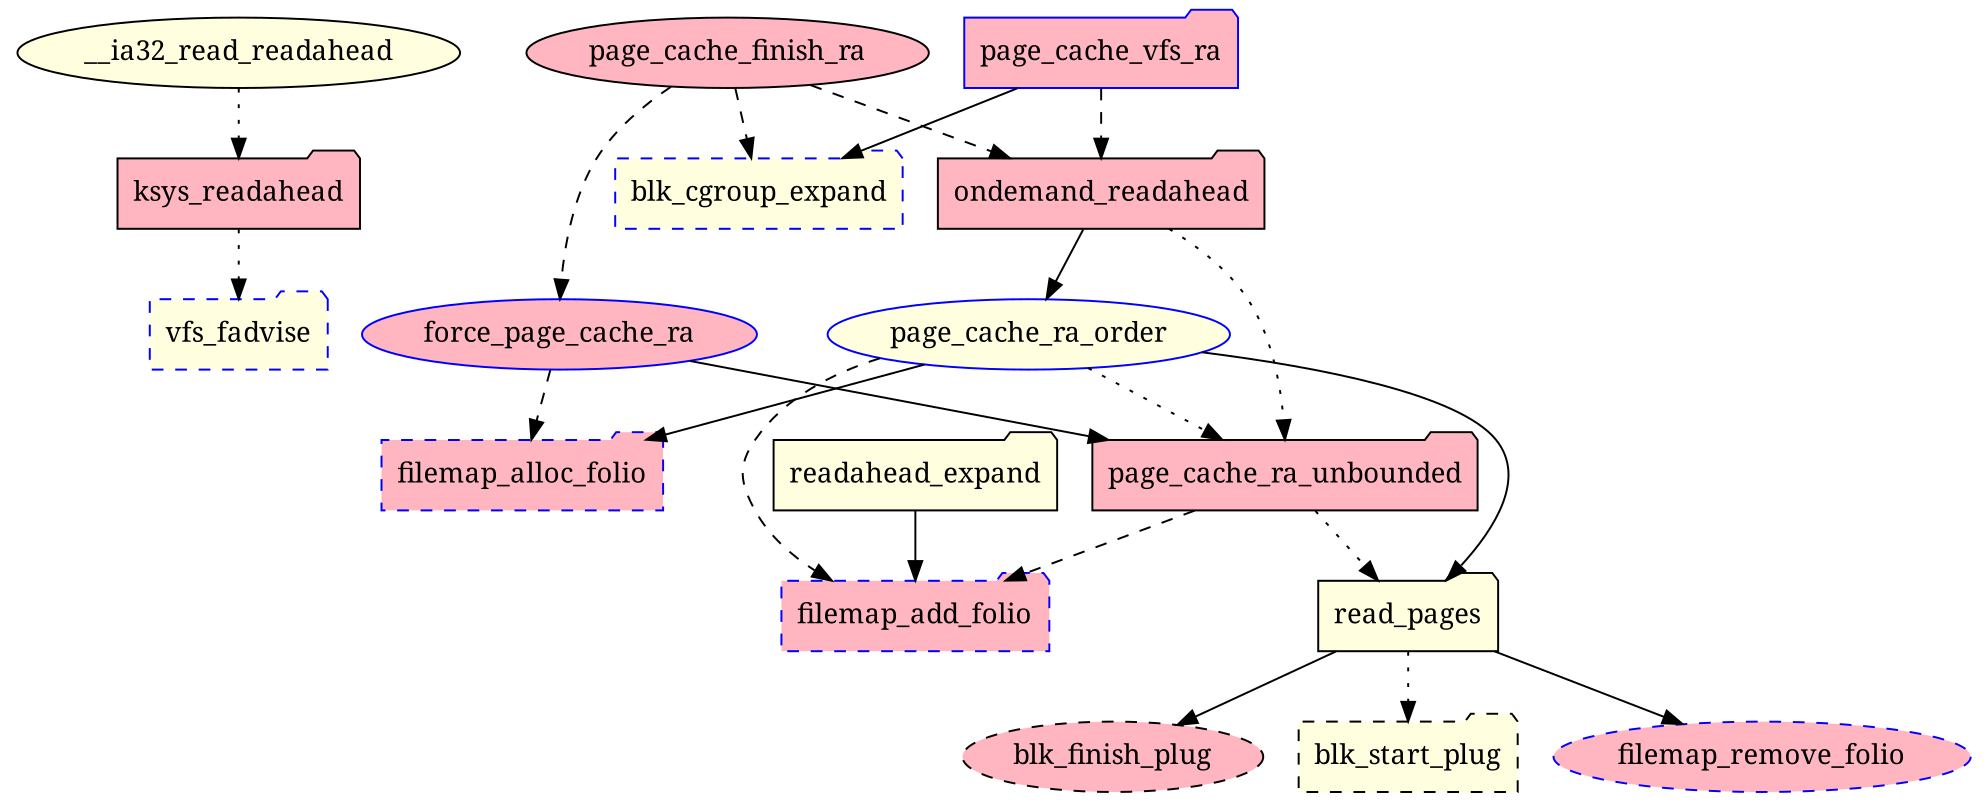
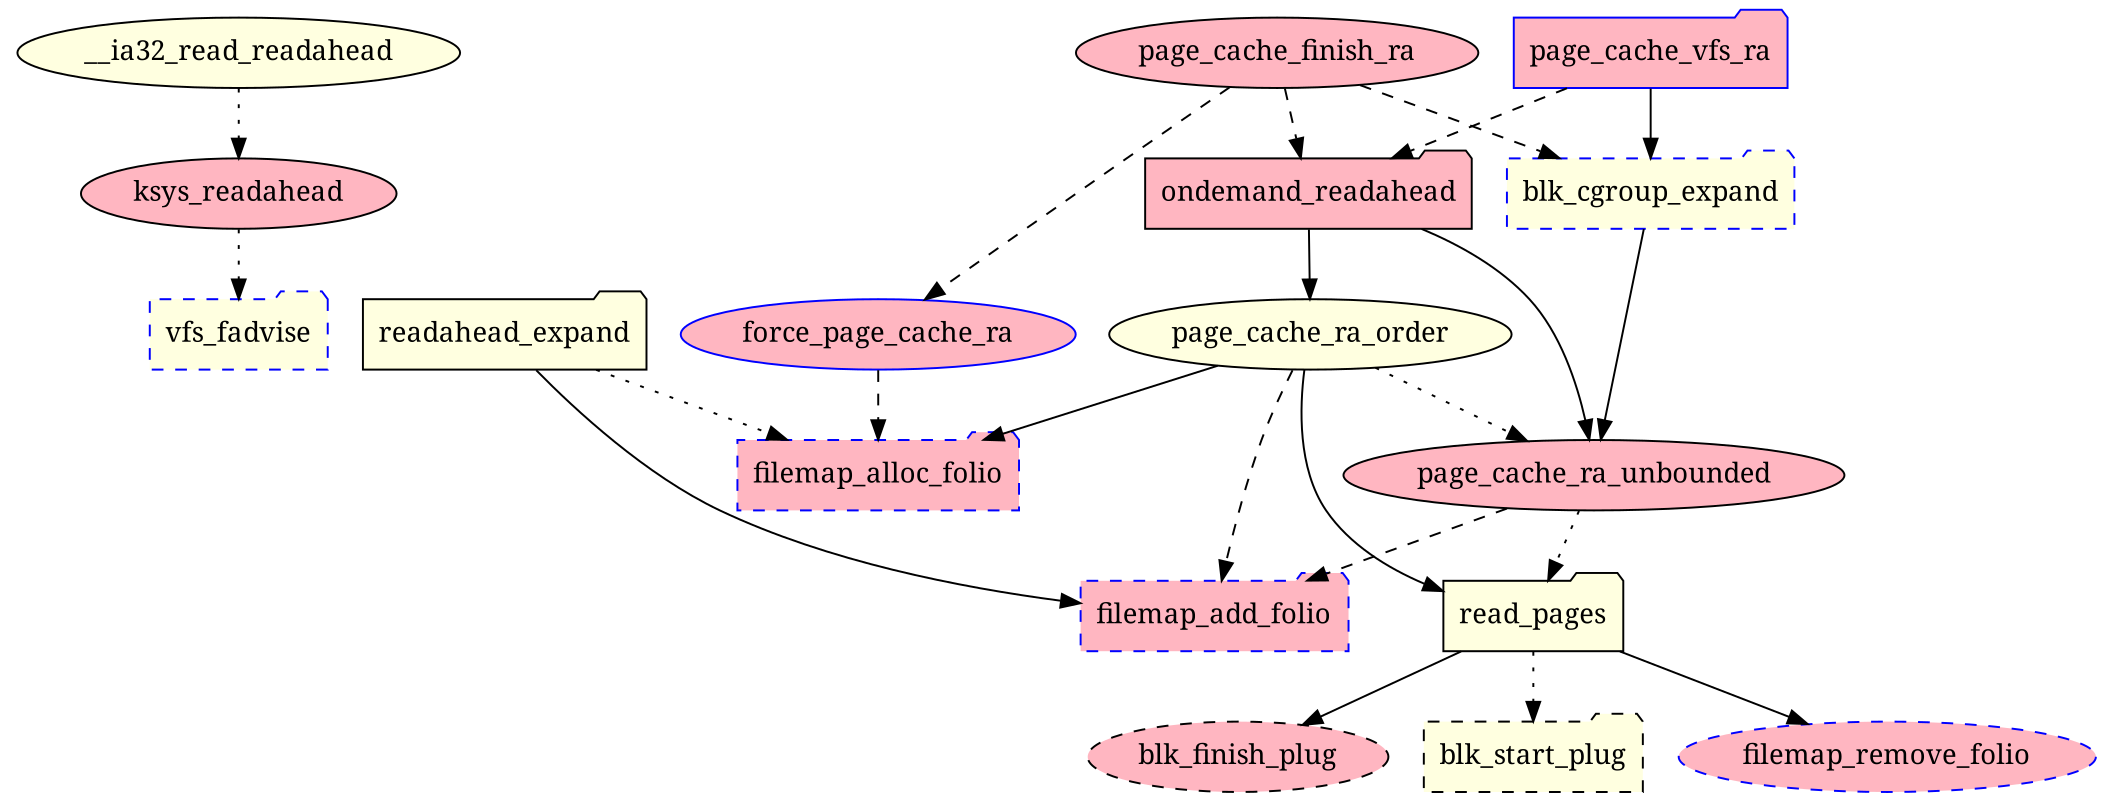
  strict digraph {
    fontname="Noto Serif"
    node [color=black fillcolor=lightpink fontname="Noto Serif" shape=folder style=filled]
    edge [fontname="Noto Serif" style=solid]
    n1 [fillcolor=lightyellow label=__ia32_read_readahead shape=ellipse]
-   ksys_readahead
+   ksys_readahead [shape=ellipse]
    vfs_fadvise [color=blue fillcolor=lightyellow style="dashed,filled"]
-   page_cache_ra_unbounded
+   page_cache_ra_unbounded [shape=ellipse]
    force_page_cache_ra [color=blue shape=ellipse]
    filemap_alloc_folio [color=blue style="dashed,filled"]
    filemap_add_folio [color=blue style="dashed,filled"]
    read_pages [fillcolor=lightyellow]
    blk_finish_plug [shape=ellipse style="dashed,filled"]
    blk_start_plug [fillcolor=lightyellow style="dashed,filled"]
    filemap_remove_folio [color=blue shape=ellipse style="dashed,filled"]
    ondemand_readahead
-   page_cache_ra_order [color=blue fillcolor=lightyellow shape=ellipse]
+   page_cache_ra_order [fillcolor=lightyellow shape=ellipse]
    n14 [color=blue label=page_cache_vfs_ra]
    n15 [color=blue fillcolor=lightyellow label=blk_cgroup_expand style="dashed,filled"]
    n16 [label=page_cache_finish_ra shape=ellipse]
    readahead_expand [fillcolor=lightyellow]
    n1 -> ksys_readahead [style=dotted]
    ksys_readahead -> vfs_fadvise [style=dotted]
    page_cache_ra_unbounded -> filemap_add_folio [style=dashed]
    page_cache_ra_unbounded -> read_pages [style=dotted]
-   force_page_cache_ra -> page_cache_ra_unbounded
+   n15 -> page_cache_ra_unbounded
    force_page_cache_ra -> filemap_alloc_folio [style=dashed]
    read_pages -> blk_finish_plug
    read_pages -> blk_start_plug [style=dotted]
    read_pages -> filemap_remove_folio
-   ondemand_readahead -> page_cache_ra_unbounded [style=dotted]
+   ondemand_readahead -> page_cache_ra_unbounded
    ondemand_readahead -> page_cache_ra_order
    page_cache_ra_order -> page_cache_ra_unbounded [style=dotted]
    page_cache_ra_order -> filemap_alloc_folio
    page_cache_ra_order -> filemap_add_folio [style=dashed]
    page_cache_ra_order -> read_pages
    n14 -> ondemand_readahead [style=dashed]
    n14 -> n15
    n16 -> force_page_cache_ra [style=dashed]
    n16 -> ondemand_readahead [style=dashed]
    n16 -> n15 [style=dashed]
+   readahead_expand -> filemap_alloc_folio [style=dotted]
    readahead_expand -> filemap_add_folio
  }
